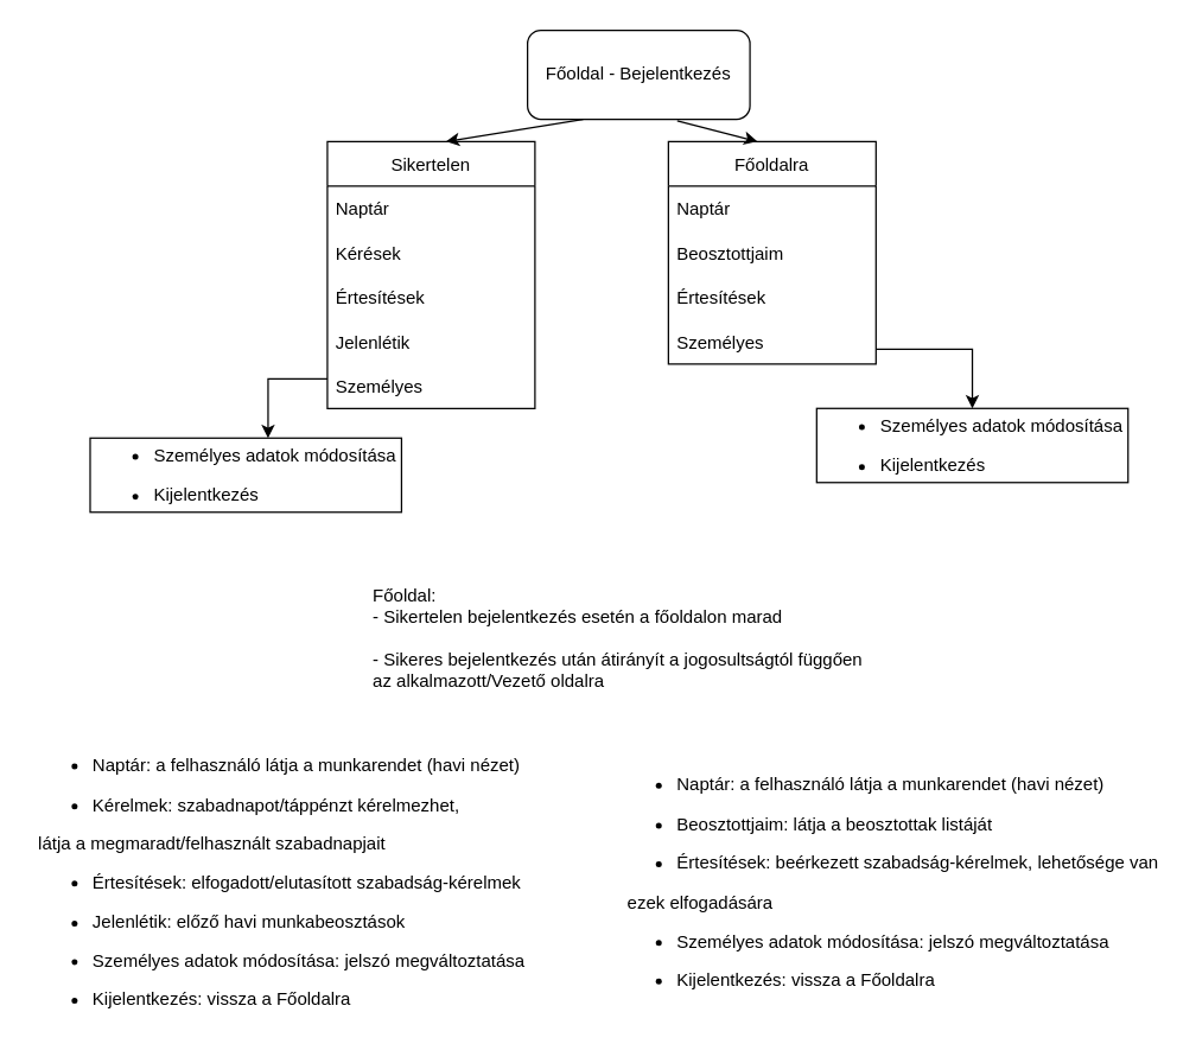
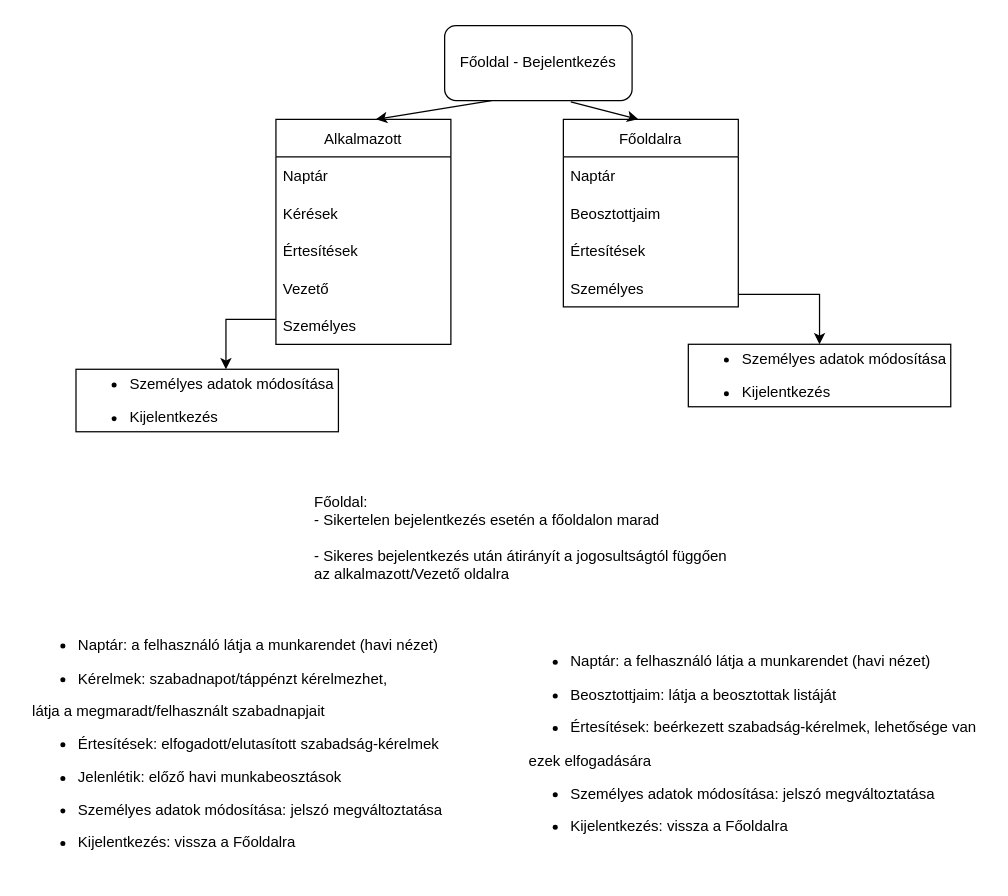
  <mxCell id="0" />
  <mxCell id="1" parent="0" />
  <mxCell id="2" value="Főoldal - Bejelentkezés" style="rounded=1;whiteSpace=wrap;html=1;" parent="1" vertex="1"><mxGeometry x="355" y="20" width="150" height="60" as="geometry" /></mxCell>
- <mxCell id="3" value="Sikertelen" style="swimlane;fontStyle=0;childLayout=stackLayout;horizontal=1;startSize=30;horizontalStack=0;resizeParent=1;resizeParentMax=0;resizeLast=0;collapsible=1;marginBottom=0;" parent="1" vertex="1"><mxGeometry x="220" y="95" width="140" height="180" as="geometry" /></mxCell>
+ <mxCell id="3" value="Alkalmazott" style="swimlane;fontStyle=0;childLayout=stackLayout;horizontal=1;startSize=30;horizontalStack=0;resizeParent=1;resizeParentMax=0;resizeLast=0;collapsible=1;marginBottom=0;" parent="1" vertex="1"><mxGeometry x="220" y="95" width="140" height="180" as="geometry" /></mxCell>
  <mxCell id="4" value="Naptár" style="text;strokeColor=none;fillColor=none;align=left;verticalAlign=middle;spacingLeft=4;spacingRight=4;overflow=hidden;points=[[0,0.5],[1,0.5]];portConstraint=eastwest;rotatable=0;" parent="3" vertex="1"><mxGeometry y="30" width="140" height="30" as="geometry" /></mxCell>
  <mxCell id="5" value="Kérések" style="text;strokeColor=none;fillColor=none;align=left;verticalAlign=middle;spacingLeft=4;spacingRight=4;overflow=hidden;points=[[0,0.5],[1,0.5]];portConstraint=eastwest;rotatable=0;" parent="3" vertex="1"><mxGeometry y="60" width="140" height="30" as="geometry" /></mxCell>
  <mxCell id="6" value="Értesítések" style="text;strokeColor=none;fillColor=none;align=left;verticalAlign=middle;spacingLeft=4;spacingRight=4;overflow=hidden;points=[[0,0.5],[1,0.5]];portConstraint=eastwest;rotatable=0;" parent="3" vertex="1"><mxGeometry y="90" width="140" height="30" as="geometry" /></mxCell>
- <mxCell id="7" value="Jelenlétik" style="text;strokeColor=none;fillColor=none;align=left;verticalAlign=middle;spacingLeft=4;spacingRight=4;overflow=hidden;points=[[0,0.5],[1,0.5]];portConstraint=eastwest;rotatable=0;" vertex="1" parent="3"><mxGeometry y="120" width="140" height="30" as="geometry" /></mxCell>
+ <mxCell id="7" value="Vezető" style="text;strokeColor=none;fillColor=none;align=left;verticalAlign=middle;spacingLeft=4;spacingRight=4;overflow=hidden;points=[[0,0.5],[1,0.5]];portConstraint=eastwest;rotatable=0;" vertex="1" parent="3"><mxGeometry y="120" width="140" height="30" as="geometry" /></mxCell>
  <mxCell id="8" value="Személyes" style="text;strokeColor=none;fillColor=none;align=left;verticalAlign=middle;spacingLeft=4;spacingRight=4;overflow=hidden;points=[[0,0.5],[1,0.5]];portConstraint=eastwest;rotatable=0;" vertex="1" parent="3"><mxGeometry y="150" width="140" height="30" as="geometry" /></mxCell>
  <mxCell id="9" value="" style="edgeStyle=segmentEdgeStyle;endArrow=classic;html=1;rounded=0;" parent="1" edge="1"><mxGeometry width="50" height="50" relative="1" as="geometry"><mxPoint x="220" y="255" as="sourcePoint" /><mxPoint x="180" y="295" as="targetPoint" /></mxGeometry></mxCell>
  <mxCell id="10" value="&lt;div&gt;&lt;ul&gt;&lt;li&gt;Személyes adatok módosítása&lt;/li&gt;&lt;/ul&gt;&lt;/div&gt;&lt;div align=&quot;left&quot;&gt;&lt;ul&gt;&lt;li&gt;Kijelentkezés&lt;br&gt;&lt;/li&gt;&lt;/ul&gt;&lt;/div&gt;" style="rounded=0;whiteSpace=wrap;html=1;" parent="1" vertex="1"><mxGeometry x="60" y="295" width="210" height="50" as="geometry" /></mxCell>
  <mxCell id="11" value="" style="endArrow=classic;html=1;rounded=0;entryX=0.5;entryY=0;entryDx=0;entryDy=0;exitX=0.25;exitY=1;exitDx=0;exitDy=0;" parent="1" source="2" edge="1"><mxGeometry width="50" height="50" relative="1" as="geometry"><mxPoint x="370" y="25" as="sourcePoint" /><mxPoint x="300" y="95" as="targetPoint" /></mxGeometry></mxCell>
  <mxCell id="12" value="Főoldalra" style="swimlane;fontStyle=0;childLayout=stackLayout;horizontal=1;startSize=30;horizontalStack=0;resizeParent=1;resizeParentMax=0;resizeLast=0;collapsible=1;marginBottom=0;" parent="1" vertex="1"><mxGeometry x="450" y="95" width="140" height="150" as="geometry" /></mxCell>
  <mxCell id="13" value="Naptár" style="text;strokeColor=none;fillColor=none;align=left;verticalAlign=middle;spacingLeft=4;spacingRight=4;overflow=hidden;points=[[0,0.5],[1,0.5]];portConstraint=eastwest;rotatable=0;" parent="12" vertex="1"><mxGeometry y="30" width="140" height="30" as="geometry" /></mxCell>
  <mxCell id="14" value="Beosztottjaim" style="text;strokeColor=none;fillColor=none;align=left;verticalAlign=middle;spacingLeft=4;spacingRight=4;overflow=hidden;points=[[0,0.5],[1,0.5]];portConstraint=eastwest;rotatable=0;" parent="12" vertex="1"><mxGeometry y="60" width="140" height="30" as="geometry" /></mxCell>
  <mxCell id="15" value="Értesítések" style="text;strokeColor=none;fillColor=none;align=left;verticalAlign=middle;spacingLeft=4;spacingRight=4;overflow=hidden;points=[[0,0.5],[1,0.5]];portConstraint=eastwest;rotatable=0;" parent="12" vertex="1"><mxGeometry y="90" width="140" height="30" as="geometry" /></mxCell>
  <mxCell id="16" value="Személyes" style="text;strokeColor=none;fillColor=none;align=left;verticalAlign=middle;spacingLeft=4;spacingRight=4;overflow=hidden;points=[[0,0.5],[1,0.5]];portConstraint=eastwest;rotatable=0;" vertex="1" parent="12"><mxGeometry y="120" width="140" height="30" as="geometry" /></mxCell>
  <mxCell id="17" value="" style="endArrow=classic;html=1;rounded=0;entryX=0.5;entryY=0;entryDx=0;entryDy=0;exitX=0.673;exitY=1.017;exitDx=0;exitDy=0;exitPerimeter=0;" parent="1" source="2" edge="1"><mxGeometry width="50" height="50" relative="1" as="geometry"><mxPoint x="430" y="45" as="sourcePoint" /><mxPoint x="510" y="95" as="targetPoint" /></mxGeometry></mxCell>
  <mxCell id="18" value="&lt;div&gt;&lt;ul&gt;&lt;li&gt;Személyes adatok módosítása&lt;/li&gt;&lt;/ul&gt;&lt;/div&gt;&lt;div align=&quot;left&quot;&gt;&lt;ul&gt;&lt;li&gt;Kijelentkezés&lt;br&gt;&lt;/li&gt;&lt;/ul&gt;&lt;/div&gt;" style="rounded=0;whiteSpace=wrap;html=1;" parent="1" vertex="1"><mxGeometry x="550" y="275" width="210" height="50" as="geometry" /></mxCell>
  <mxCell id="19" value="" style="edgeStyle=segmentEdgeStyle;endArrow=classic;html=1;rounded=0;entryX=0.5;entryY=0;entryDx=0;entryDy=0;" parent="1" target="18" edge="1"><mxGeometry width="50" height="50" relative="1" as="geometry"><mxPoint x="590" y="235" as="sourcePoint" /><mxPoint x="640" y="185" as="targetPoint" /></mxGeometry></mxCell>
  <mxCell id="20" value="&lt;div align=&quot;left&quot;&gt;Főoldal:&lt;/div&gt;&lt;div align=&quot;left&quot;&gt;- Sikertelen bejelentkezés esetén a főoldalon marad&lt;/div&gt;&lt;div&gt;&lt;br&gt;&lt;/div&gt;&lt;div&gt;- Sikeres bejelentkezés után átirányít a jogosultságtól függően&lt;/div&gt;&lt;div&gt;az alkalmazott/Vezető oldalra&lt;br&gt;&lt;/div&gt;" style="text;html=1;align=left;verticalAlign=middle;resizable=1;points=[];autosize=1;strokeColor=none;fillColor=none;" parent="1" vertex="1"><mxGeometry x="249" y="385" width="330" height="90" as="geometry" /></mxCell>
  <mxCell id="21" value="&lt;ul&gt;&lt;li&gt;Naptár: a felhasználó látja a munkarendet (havi nézet)&lt;/li&gt;&lt;/ul&gt;&lt;div&gt;&lt;ul&gt;&lt;li&gt;Kérelmek: szabadnapot/táppénzt kérelmezhet, &lt;br&gt;&lt;/li&gt;&lt;/ul&gt;&lt;span style=&quot;white-space: pre&quot;&gt; &lt;/span&gt;látja a megmaradt/felhasznált szabadnapjait&lt;div&gt;&lt;ul&gt;&lt;li&gt;Értesítések: elfogadott/elutasított szabadság-kérelmek&lt;/li&gt;&lt;/ul&gt;&lt;/div&gt;&lt;/div&gt;&lt;div&gt;&lt;ul&gt;&lt;li&gt;Jelenlétik: előző havi munkabeosztások&lt;/li&gt;&lt;/ul&gt;&lt;/div&gt;&lt;div&gt;&lt;ul&gt;&lt;li&gt;Személyes adatok módosítása: jelszó megváltoztatása&lt;/li&gt;&lt;/ul&gt;&lt;/div&gt;&lt;div&gt;&lt;ul&gt;&lt;li&gt;Kijelentkezés: vissza a Főoldalra&lt;br&gt;&lt;/li&gt;&lt;/ul&gt;&lt;/div&gt;" style="text;html=1;align=left;verticalAlign=middle;resizable=1;points=[];autosize=1;strokeColor=none;fillColor=none;" parent="1" vertex="1"><mxGeometry x="20" y="495" width="340" height="200" as="geometry" /></mxCell>
  <mxCell id="22" value="&lt;ul&gt;&lt;li&gt;Naptár: a felhasználó látja a munkarendet (havi nézet)&lt;/li&gt;&lt;/ul&gt;&lt;div&gt;&lt;ul&gt;&lt;li&gt;Beosztottjaim: látja a beosztottak listáját&lt;br&gt;&lt;/li&gt;&lt;/ul&gt;&lt;div&gt;&lt;ul&gt;&lt;li&gt;Értesítések: beérkezett szabadság-kérelmek, lehetősége van&lt;/li&gt;&lt;/ul&gt;&lt;span style=&quot;white-space: pre&quot;&gt; &lt;/span&gt;&amp;nbsp;ezek elfogadására&lt;br&gt;&lt;/div&gt;&lt;/div&gt;&lt;div&gt;&lt;ul&gt;&lt;li&gt;Személyes adatok módosítása: jelszó megváltoztatása&lt;/li&gt;&lt;/ul&gt;&lt;/div&gt;&lt;div&gt;&lt;ul&gt;&lt;li&gt;Kijelentkezés: vissza a Főoldalra&lt;br&gt;&lt;/li&gt;&lt;/ul&gt;&lt;/div&gt;" style="text;html=1;align=left;verticalAlign=middle;resizable=1;points=[];autosize=1;strokeColor=none;fillColor=none;" vertex="1" parent="1"><mxGeometry x="414" y="510" width="370" height="170" as="geometry" /></mxCell>
